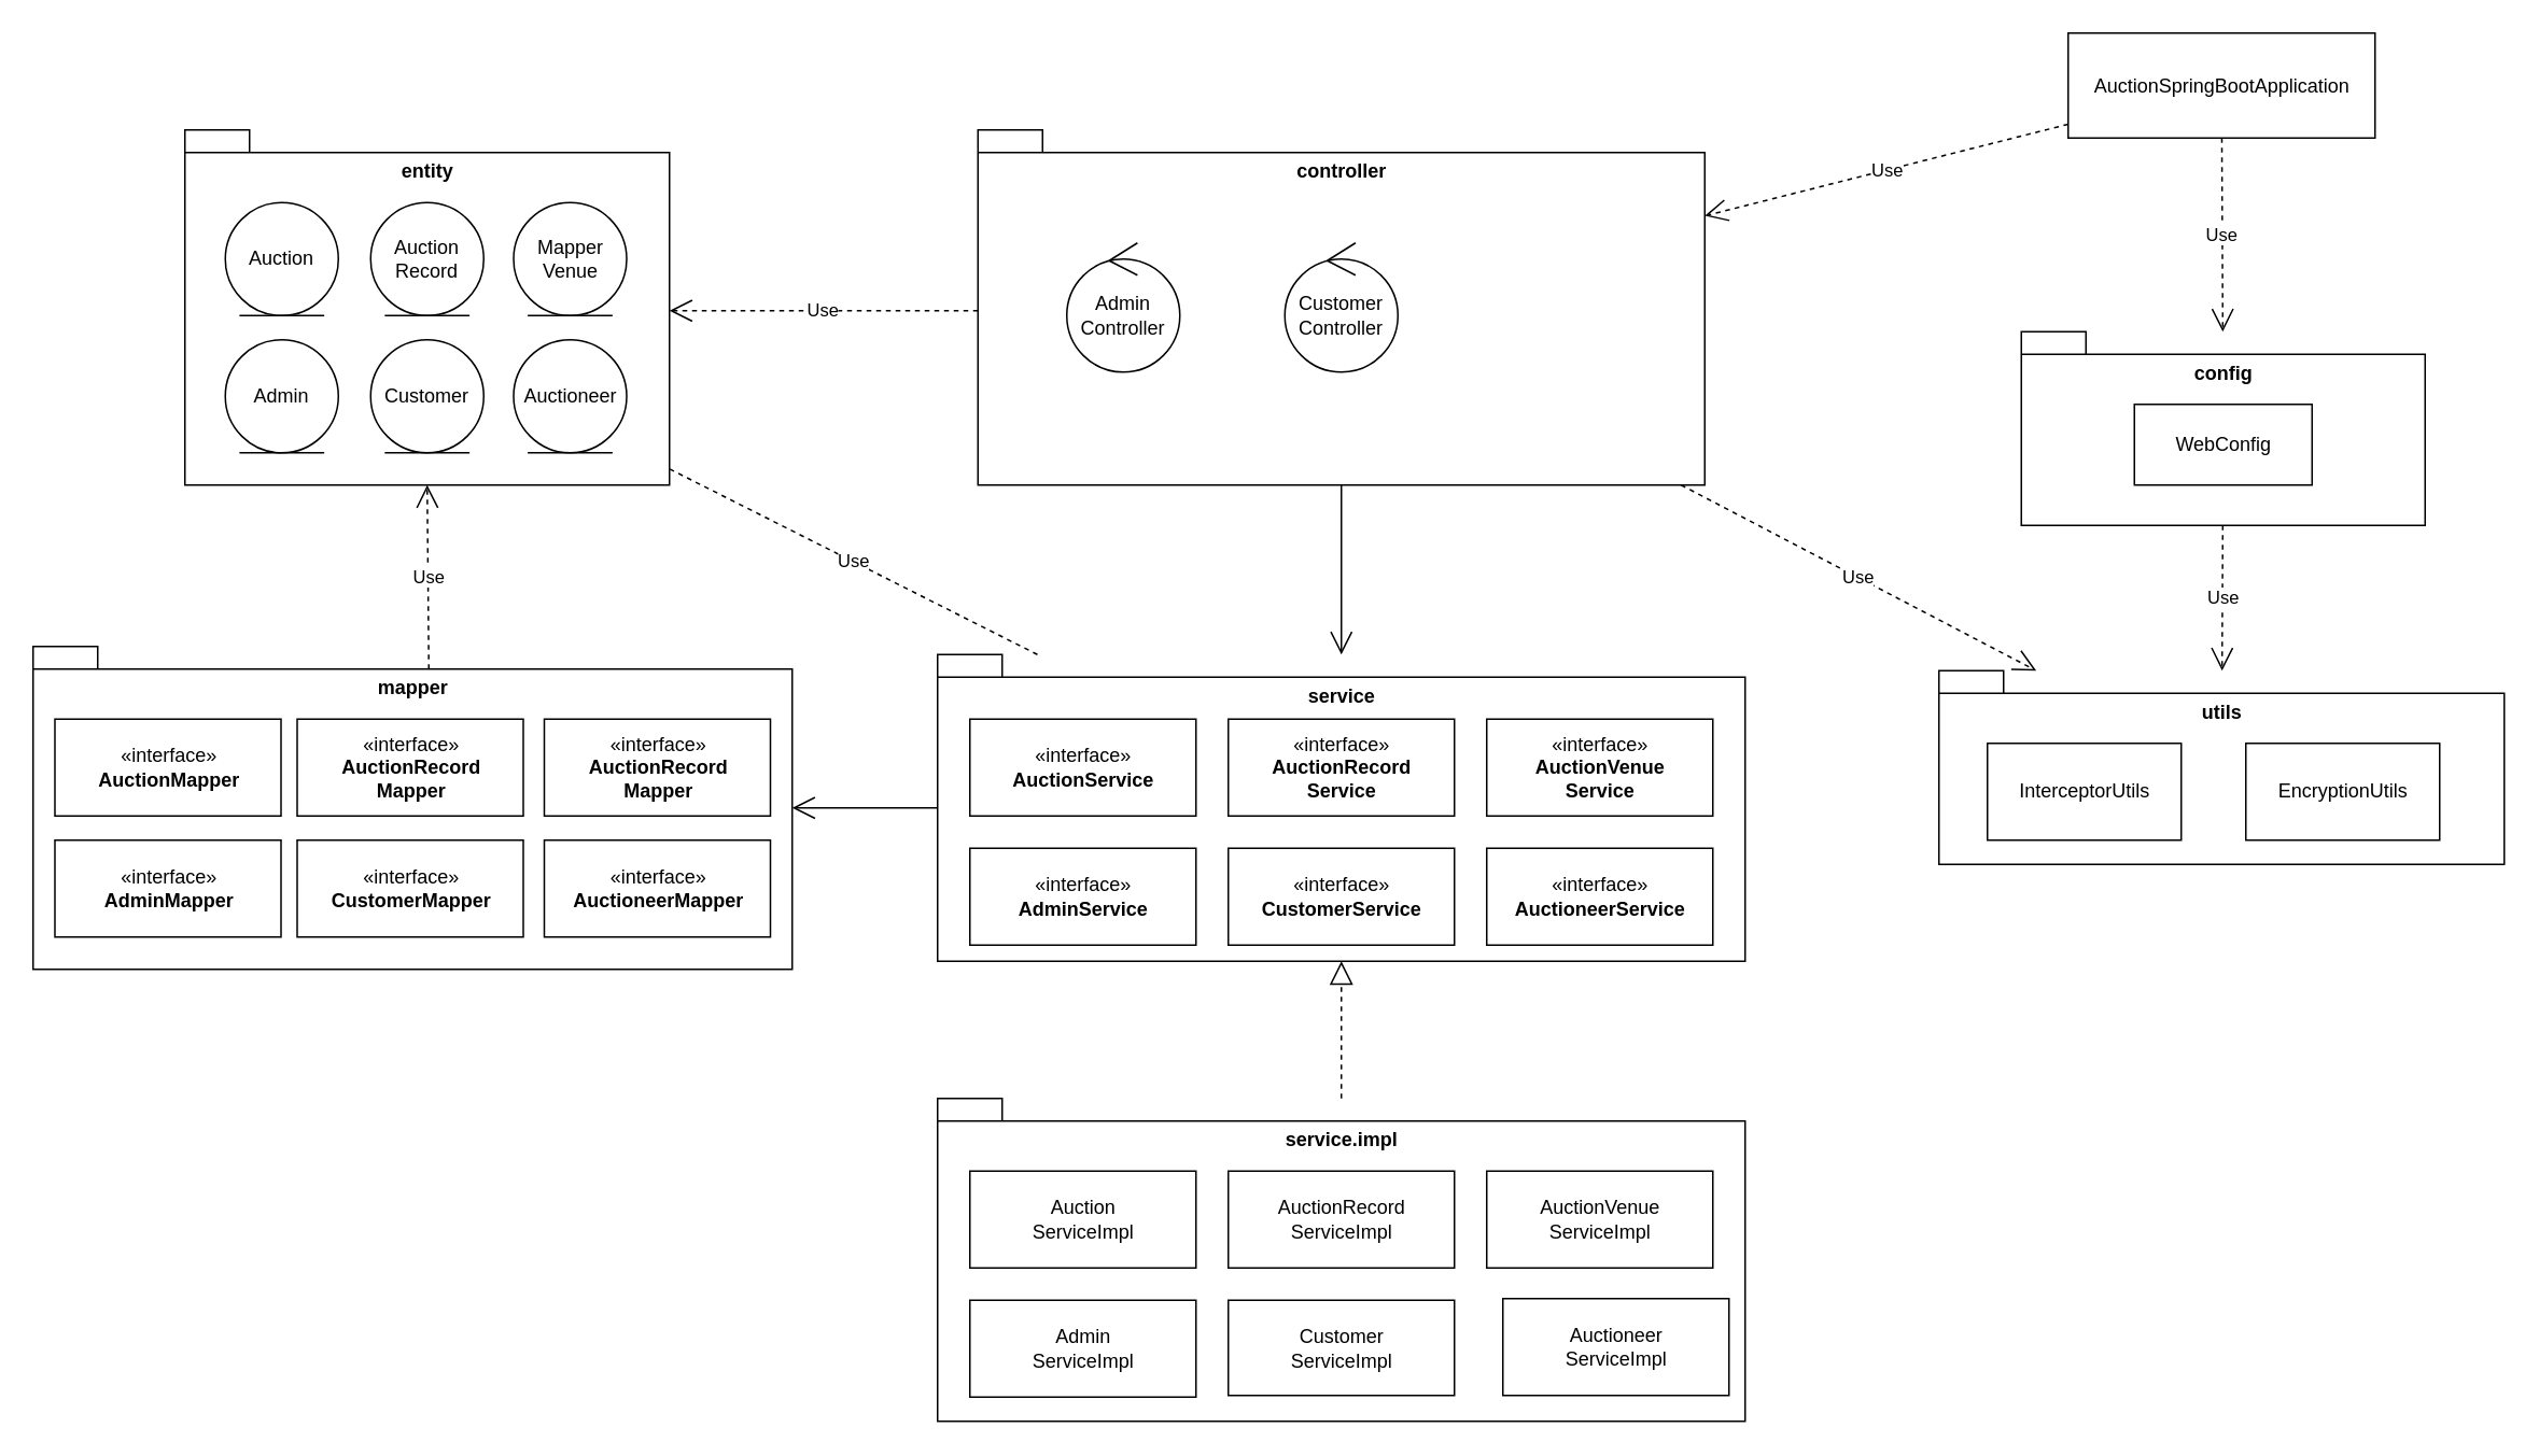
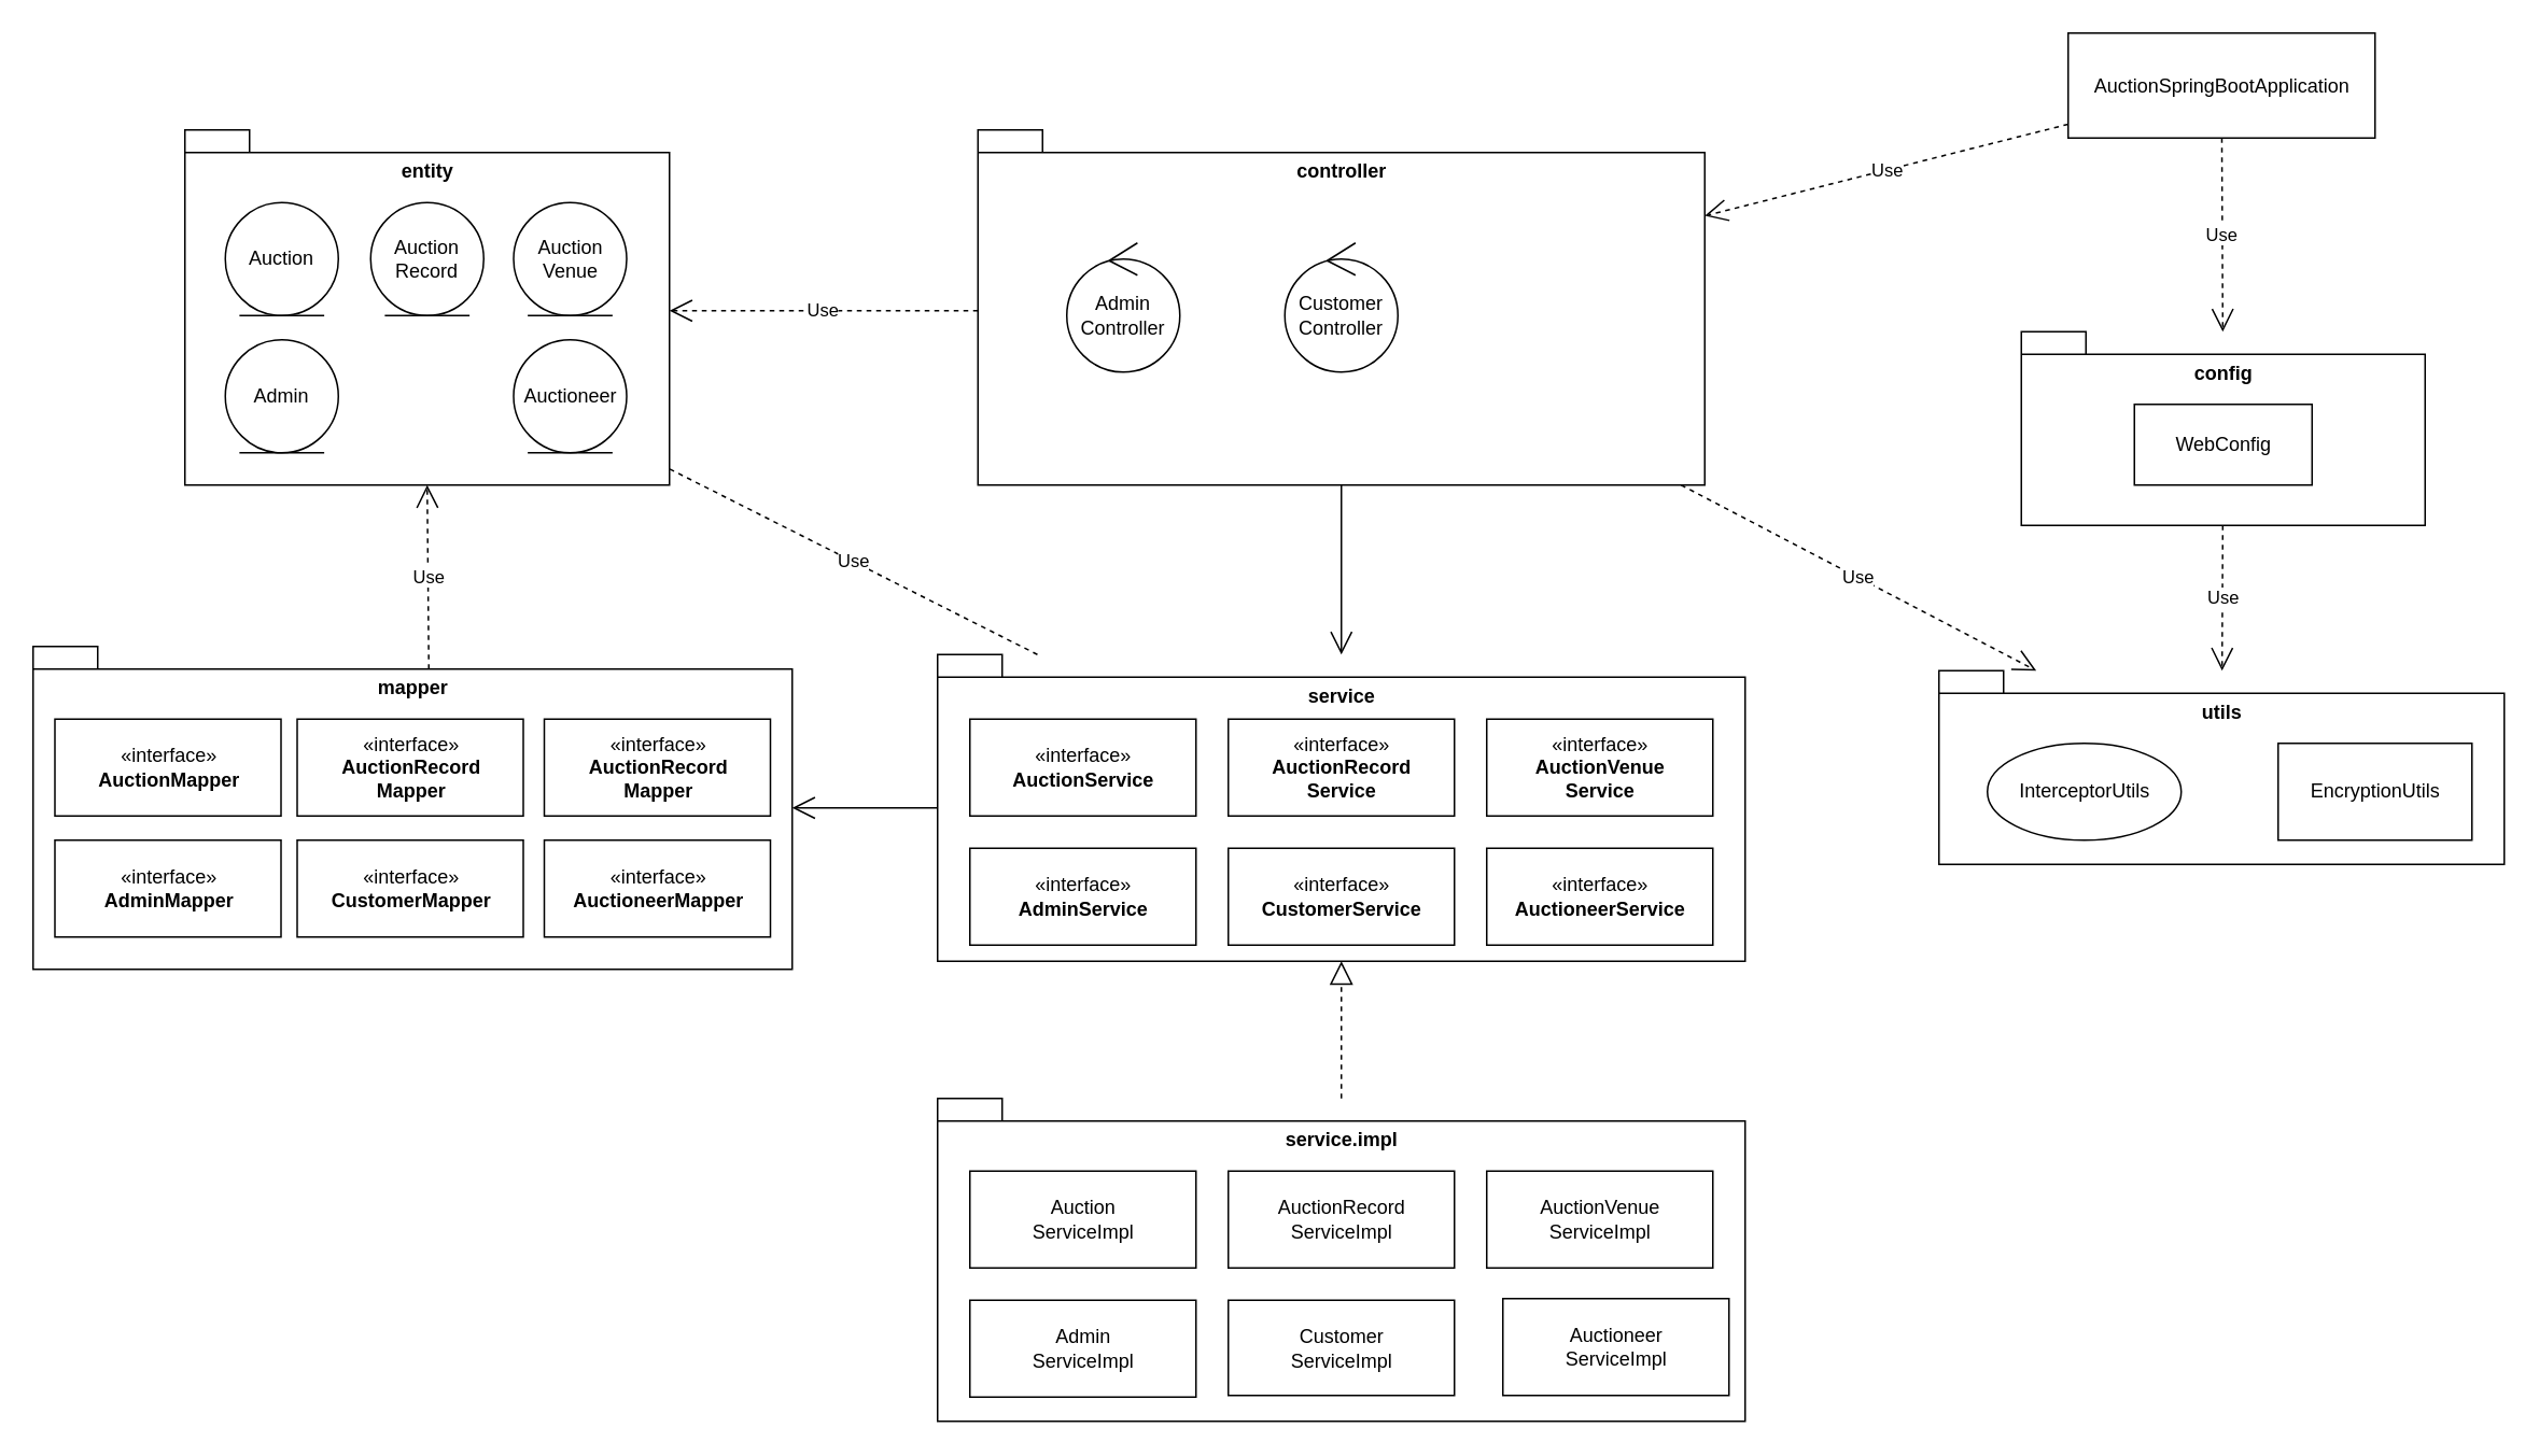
  <mxCell id="0" />
  <mxCell id="1" parent="0" />
  <mxCell id="2" value="utils" style="shape=folder;fontStyle=1;spacingTop=10;tabWidth=40;tabHeight=14;tabPosition=left;html=1;labelPosition=center;verticalLabelPosition=top;align=center;verticalAlign=bottom;spacingBottom=-35;" parent="1" vertex="1"><mxGeometry x="1200" y="415" width="350" height="120" as="geometry" /></mxCell>
  <mxCell id="3" value="config" style="shape=folder;fontStyle=1;spacingTop=10;tabWidth=40;tabHeight=14;tabPosition=left;html=1;labelPosition=center;verticalLabelPosition=top;align=center;verticalAlign=bottom;spacingBottom=-35;" parent="1" vertex="1"><mxGeometry x="1251" y="205" width="250" height="120" as="geometry" /></mxCell>
  <mxCell id="4" value="controller" style="shape=folder;fontStyle=1;spacingTop=10;tabWidth=40;tabHeight=14;tabPosition=left;html=1;labelPosition=center;verticalLabelPosition=top;align=center;verticalAlign=bottom;spacingBottom=-35;" parent="1" vertex="1"><mxGeometry x="605" y="80" width="450" height="220" as="geometry" /></mxCell>
  <mxCell id="5" value="mapper" style="shape=folder;fontStyle=1;spacingTop=10;tabWidth=40;tabHeight=14;tabPosition=left;html=1;labelPosition=center;verticalLabelPosition=top;align=center;verticalAlign=bottom;spacingBottom=-35;" parent="1" vertex="1"><mxGeometry x="20" y="400" width="470" height="200" as="geometry" /></mxCell>
  <mxCell id="6" value="entity" style="shape=folder;fontStyle=1;spacingTop=10;tabWidth=40;tabHeight=14;tabPosition=left;html=1;labelPosition=center;verticalLabelPosition=top;align=center;verticalAlign=bottom;spacingBottom=-35;" parent="1" vertex="1"><mxGeometry x="114" y="80" width="300" height="220" as="geometry" /></mxCell>
  <mxCell id="7" value="Auction" style="ellipse;shape=umlEntity;whiteSpace=wrap;html=1;" parent="1" vertex="1"><mxGeometry x="139" y="125" width="70" height="70" as="geometry" /></mxCell>
  <mxCell id="8" value="Auction&lt;br&gt;Record" style="ellipse;shape=umlEntity;whiteSpace=wrap;html=1;" parent="1" vertex="1"><mxGeometry x="229" y="125" width="70" height="70" as="geometry" /></mxCell>
  <mxCell id="9" value="Auctioneer" style="ellipse;shape=umlEntity;whiteSpace=wrap;html=1;" parent="1" vertex="1"><mxGeometry x="317.5" y="210" width="70" height="70" as="geometry" /></mxCell>
  <mxCell id="10" value="Admin" style="ellipse;shape=umlEntity;whiteSpace=wrap;html=1;" parent="1" vertex="1"><mxGeometry x="139" y="210" width="70" height="70" as="geometry" /></mxCell>
- <mxCell id="11" value="Customer" style="ellipse;shape=umlEntity;whiteSpace=wrap;html=1;" parent="1" vertex="1"><mxGeometry x="229" y="210" width="70" height="70" as="geometry" /></mxCell>
  <mxCell id="12" value="«interface»&lt;br&gt;&lt;b&gt;AuctionMapper&lt;/b&gt;" style="html=1;" parent="1" vertex="1"><mxGeometry x="33.5" y="445" width="140" height="60" as="geometry" /></mxCell>
  <mxCell id="13" value="«interface»&lt;br&gt;&lt;b&gt;AuctionRecord&lt;br&gt;Mapper&lt;/b&gt;" style="html=1;" parent="1" vertex="1"><mxGeometry x="183.5" y="445" width="140" height="60" as="geometry" /></mxCell>
  <mxCell id="14" value="«interface»&lt;br&gt;&lt;b&gt;AdminMapper&lt;/b&gt;" style="html=1;" parent="1" vertex="1"><mxGeometry x="33.5" y="520" width="140" height="60" as="geometry" /></mxCell>
  <mxCell id="15" value="«interface»&lt;br&gt;&lt;b&gt;CustomerMapper&lt;/b&gt;" style="html=1;" parent="1" vertex="1"><mxGeometry x="183.5" y="520" width="140" height="60" as="geometry" /></mxCell>
  <mxCell id="16" value="«interface»&lt;br&gt;&lt;b&gt;AuctioneerMapper&lt;/b&gt;" style="html=1;" parent="1" vertex="1"><mxGeometry x="336.5" y="520" width="140" height="60" as="geometry" /></mxCell>
  <mxCell id="17" value="Use" style="endArrow=open;endSize=12;dashed=1;html=1;rounded=0;exitX=0;exitY=0;exitDx=245;exitDy=14;exitPerimeter=0;entryX=0.5;entryY=1;entryDx=0;entryDy=0;entryPerimeter=0;" parent="1" source="5" target="6" edge="1"><mxGeometry width="160" relative="1" as="geometry"><mxPoint x="80" y="400" as="sourcePoint" /><mxPoint x="240" y="400" as="targetPoint" /></mxGeometry></mxCell>
  <mxCell id="18" value="service" style="shape=folder;fontStyle=1;spacingTop=10;tabWidth=40;tabHeight=14;tabPosition=left;html=1;labelPosition=center;verticalLabelPosition=top;align=center;verticalAlign=bottom;spacingBottom=-35;" parent="1" vertex="1"><mxGeometry x="580" y="405" width="500" height="190" as="geometry" /></mxCell>
  <mxCell id="19" value="«interface»&lt;br&gt;&lt;b&gt;AuctionService&lt;/b&gt;" style="html=1;" parent="1" vertex="1"><mxGeometry x="600" y="445" width="140" height="60" as="geometry" /></mxCell>
  <mxCell id="20" value="«interface»&lt;br&gt;&lt;b&gt;AuctionRecord&lt;br&gt;Service&lt;br&gt;&lt;/b&gt;" style="html=1;" parent="1" vertex="1"><mxGeometry x="760" y="445" width="140" height="60" as="geometry" /></mxCell>
  <mxCell id="21" value="«interface»&lt;br&gt;&lt;b&gt;AdminService&lt;/b&gt;" style="html=1;" parent="1" vertex="1"><mxGeometry x="600" y="525" width="140" height="60" as="geometry" /></mxCell>
  <mxCell id="22" value="«interface»&lt;br&gt;&lt;b&gt;CustomerService&lt;/b&gt;" style="html=1;" parent="1" vertex="1"><mxGeometry x="760" y="525" width="140" height="60" as="geometry" /></mxCell>
  <mxCell id="23" value="«interface»&lt;br&gt;&lt;b&gt;AuctioneerService&lt;/b&gt;" style="html=1;" parent="1" vertex="1"><mxGeometry x="920" y="525" width="140" height="60" as="geometry" /></mxCell>
  <mxCell id="24" value="" style="endArrow=open;endFill=1;endSize=12;html=1;rounded=0;" parent="1" source="18" target="5" edge="1"><mxGeometry width="160" relative="1" as="geometry"><mxPoint x="580" y="500" as="sourcePoint" /><mxPoint x="430" y="780" as="targetPoint" /></mxGeometry></mxCell>
  <mxCell id="25" value="Admin&lt;br&gt;Controller" style="ellipse;shape=umlControl;whiteSpace=wrap;html=1;" parent="1" vertex="1"><mxGeometry x="660" y="150" width="70" height="80" as="geometry" /></mxCell>
  <mxCell id="26" value="Customer&lt;br&gt;Controller" style="ellipse;shape=umlControl;whiteSpace=wrap;html=1;" parent="1" vertex="1"><mxGeometry x="795" y="150" width="70" height="80" as="geometry" /></mxCell>
  <mxCell id="27" value="" style="endArrow=open;endFill=1;endSize=12;html=1;rounded=0;exitX=0.5;exitY=1;exitDx=0;exitDy=0;exitPerimeter=0;" parent="1" source="4" target="18" edge="1"><mxGeometry width="160" relative="1" as="geometry"><mxPoint x="570" y="350" as="sourcePoint" /><mxPoint x="920" y="380" as="targetPoint" /></mxGeometry></mxCell>
  <mxCell id="28" value="Use" style="endArrow=none;endSize=12;dashed=1;html=1;rounded=0;entryX=0;entryY=0;entryDx=300;entryDy=210;entryPerimeter=0;" parent="1" source="18" target="6" edge="1"><mxGeometry width="160" relative="1" as="geometry"><mxPoint x="580" y="400" as="sourcePoint" /><mxPoint x="430" y="320" as="targetPoint" /></mxGeometry></mxCell>
  <mxCell id="29" value="Use" style="endArrow=open;endSize=12;dashed=1;html=1;rounded=0;entryX=0;entryY=0;entryDx=300;entryDy=112;entryPerimeter=0;exitX=0;exitY=0;exitDx=0;exitDy=112;exitPerimeter=0;" parent="1" source="4" target="6" edge="1"><mxGeometry width="160" relative="1" as="geometry"><mxPoint x="570" y="340" as="sourcePoint" /><mxPoint x="730" y="340" as="targetPoint" /></mxGeometry></mxCell>
  <mxCell id="30" value="WebConfig" style="html=1;" parent="1" vertex="1"><mxGeometry x="1321" y="250" width="110" height="50" as="geometry" /></mxCell>
- <mxCell id="31" value="InterceptorUtils" style="html=1;" parent="1" vertex="1"><mxGeometry x="1230" y="460" width="120" height="60" as="geometry" /></mxCell>
- <mxCell id="32" value="EncryptionUtils" style="html=1;" parent="1" vertex="1"><mxGeometry x="1390" y="460" width="120" height="60" as="geometry" /></mxCell>
+ <mxCell id="31" value="InterceptorUtils" style="ellipse;html=1;" parent="1" vertex="1"><mxGeometry x="1230" y="460" width="120" height="60" as="geometry" /></mxCell>
+ <mxCell id="32" value="EncryptionUtils" style="html=1;" parent="1" vertex="1"><mxGeometry x="1410" y="460" width="120" height="60" as="geometry" /></mxCell>
  <mxCell id="33" value="Use" style="endArrow=open;endSize=12;dashed=1;html=1;rounded=0;" parent="1" source="3" target="2" edge="1"><mxGeometry width="160" relative="1" as="geometry"><mxPoint x="2240" y="170" as="sourcePoint" /><mxPoint x="2400" y="170" as="targetPoint" /></mxGeometry></mxCell>
- <mxCell id="34" value="Mapper&lt;br&gt;Venue" style="ellipse;shape=umlEntity;whiteSpace=wrap;html=1;" parent="1" vertex="1"><mxGeometry x="317.5" y="125" width="70" height="70" as="geometry" /></mxCell>
+ <mxCell id="34" value="Auction&lt;br&gt;Venue" style="ellipse;shape=umlEntity;whiteSpace=wrap;html=1;" parent="1" vertex="1"><mxGeometry x="317.5" y="125" width="70" height="70" as="geometry" /></mxCell>
  <mxCell id="35" value="«interface»&lt;br&gt;&lt;b&gt;AuctionRecord&lt;br&gt;Mapper&lt;/b&gt;" style="html=1;" parent="1" vertex="1"><mxGeometry x="336.5" y="445" width="140" height="60" as="geometry" /></mxCell>
  <mxCell id="36" value="«interface»&lt;br&gt;&lt;b&gt;AuctionVenue&lt;br&gt;Service&lt;br&gt;&lt;/b&gt;" style="html=1;" parent="1" vertex="1"><mxGeometry x="920" y="445" width="140" height="60" as="geometry" /></mxCell>
  <mxCell id="37" value="AuctionSpringBootApplication" style="html=1;" parent="1" vertex="1"><mxGeometry x="1280" y="20" width="190" height="65" as="geometry" /></mxCell>
  <mxCell id="38" value="Use" style="endArrow=open;endSize=12;dashed=1;html=1;rounded=0;" parent="1" source="37" target="3" edge="1"><mxGeometry width="160" relative="1" as="geometry"><mxPoint x="1120" y="450" as="sourcePoint" /><mxPoint x="1280" y="450" as="targetPoint" /></mxGeometry></mxCell>
  <mxCell id="39" value="Use" style="endArrow=open;endSize=12;dashed=1;html=1;rounded=0;" parent="1" source="4" target="2" edge="1"><mxGeometry width="160" relative="1" as="geometry"><mxPoint x="1060" y="370" as="sourcePoint" /><mxPoint x="1220" y="370" as="targetPoint" /></mxGeometry></mxCell>
  <mxCell id="40" value="Use" style="endArrow=open;endSize=12;dashed=1;html=1;rounded=0;" parent="1" source="37" target="4" edge="1"><mxGeometry width="160" relative="1" as="geometry"><mxPoint x="1120" y="160" as="sourcePoint" /><mxPoint x="1280" y="160" as="targetPoint" /></mxGeometry></mxCell>
  <mxCell id="41" value="service.impl" style="shape=folder;fontStyle=1;spacingTop=10;tabWidth=40;tabHeight=14;tabPosition=left;html=1;labelPosition=center;verticalLabelPosition=top;align=center;verticalAlign=bottom;spacingBottom=-35;" vertex="1" parent="1"><mxGeometry x="580" y="680" width="500" height="200" as="geometry" /></mxCell>
  <mxCell id="42" value="Auction&lt;br&gt;ServiceImpl" style="html=1;" vertex="1" parent="1"><mxGeometry x="600" y="725" width="140" height="60" as="geometry" /></mxCell>
  <mxCell id="43" value="AuctionRecord&lt;br&gt;ServiceImpl" style="html=1;" vertex="1" parent="1"><mxGeometry x="760" y="725" width="140" height="60" as="geometry" /></mxCell>
  <mxCell id="44" value="Admin&lt;br&gt;ServiceImpl" style="html=1;" vertex="1" parent="1"><mxGeometry x="600" y="805" width="140" height="60" as="geometry" /></mxCell>
  <mxCell id="45" value="Customer&lt;br&gt;ServiceImpl" style="html=1;" vertex="1" parent="1"><mxGeometry x="760" y="805" width="140" height="59" as="geometry" /></mxCell>
  <mxCell id="46" value="Auctioneer&lt;br&gt;ServiceImpl" style="html=1;" vertex="1" parent="1"><mxGeometry x="930" y="804" width="140" height="60" as="geometry" /></mxCell>
  <mxCell id="47" value="AuctionVenue&lt;br&gt;ServiceImpl" style="html=1;" vertex="1" parent="1"><mxGeometry x="920" y="725" width="140" height="60" as="geometry" /></mxCell>
  <mxCell id="48" value="" style="endArrow=block;dashed=1;endFill=0;endSize=12;html=1;rounded=0;" edge="1" parent="1" source="41" target="18"><mxGeometry width="160" relative="1" as="geometry"><mxPoint x="370" y="780" as="sourcePoint" /><mxPoint x="530" y="780" as="targetPoint" /></mxGeometry></mxCell>
